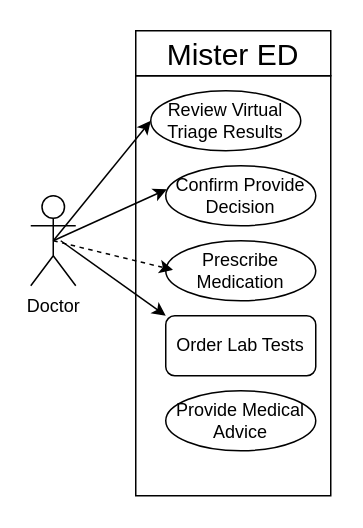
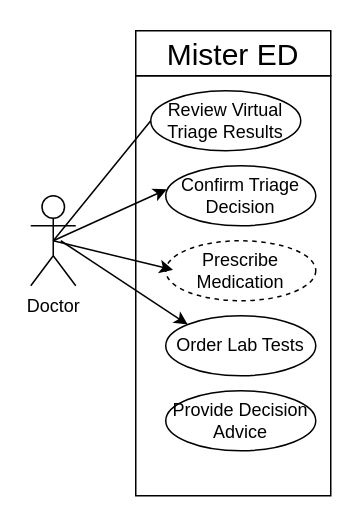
  <mxCell id="0" />
  <mxCell id="1" parent="0" />
  <mxCell id="2" value="" style="rounded=0;whiteSpace=wrap;html=1;" vertex="1" parent="1"><mxGeometry x="90" y="50" width="130" height="280" as="geometry" /></mxCell>
  <mxCell id="3" value="Doctor" style="shape=umlActor;verticalLabelPosition=bottom;verticalAlign=top;html=1;outlineConnect=0;" parent="1" vertex="1"><mxGeometry x="20" y="130" width="30" height="60" as="geometry" /></mxCell>
  <mxCell id="4" value="&lt;font style=&quot;font-size: 20px;&quot;&gt;Mister ED&lt;/font&gt;" style="rounded=0;whiteSpace=wrap;html=1;" parent="1" vertex="1"><mxGeometry x="90" y="20" width="130" height="30" as="geometry" /></mxCell>
- <mxCell id="5" value="Order Lab Tests" style="whiteSpace=wrap;html=1;rounded=1;" parent="1" vertex="1"><mxGeometry x="110" y="210" width="100" height="40" as="geometry" /></mxCell>
- <mxCell id="6" value="Provide Medical Advice" style="ellipse;whiteSpace=wrap;html=1;" parent="1" vertex="1"><mxGeometry x="110" y="260" width="100" height="40" as="geometry" /></mxCell>
- <mxCell id="7" value="Confirm Provide Decision" style="ellipse;whiteSpace=wrap;html=1;" parent="1" vertex="1"><mxGeometry x="110" y="110" width="100" height="40" as="geometry" /></mxCell>
+ <mxCell id="5" value="Order Lab Tests" style="ellipse;whiteSpace=wrap;html=1;" parent="1" vertex="1"><mxGeometry x="110" y="210" width="100" height="40" as="geometry" /></mxCell>
+ <mxCell id="6" value="Provide Decision Advice" style="ellipse;whiteSpace=wrap;html=1;" parent="1" vertex="1"><mxGeometry x="110" y="260" width="100" height="40" as="geometry" /></mxCell>
+ <mxCell id="7" value="Confirm Triage Decision" style="ellipse;whiteSpace=wrap;html=1;" parent="1" vertex="1"><mxGeometry x="110" y="110" width="100" height="40" as="geometry" /></mxCell>
  <mxCell id="8" value="Review Virtual Triage Results" style="ellipse;whiteSpace=wrap;html=1;" parent="1" vertex="1"><mxGeometry x="100" y="60" width="100" height="40" as="geometry" /></mxCell>
- <mxCell id="9" value="Prescribe Medication" style="ellipse;whiteSpace=wrap;html=1;" parent="1" vertex="1"><mxGeometry x="110" y="160" width="100" height="40" as="geometry" /></mxCell>
- <mxCell id="10" value="" style="endArrow=classic;html=1;rounded=0;entryX=0;entryY=0.5;entryDx=0;entryDy=0;exitX=0.5;exitY=0.5;exitDx=0;exitDy=0;exitPerimeter=0;" parent="1" source="3" target="8" edge="1"><mxGeometry relative="1" as="geometry"><mxPoint x="-20" y="180" as="sourcePoint" /><mxPoint x="80" y="180" as="targetPoint" /></mxGeometry></mxCell>
+ <mxCell id="9" value="Prescribe Medication" style="ellipse;whiteSpace=wrap;html=1;dashed=1;" parent="1" vertex="1"><mxGeometry x="110" y="160" width="100" height="40" as="geometry" /></mxCell>
+ <mxCell id="10" value="" style="endArrow=none;html=1;rounded=0;entryX=0;entryY=0.5;entryDx=0;entryDy=0;exitX=0.5;exitY=0.5;exitDx=0;exitDy=0;exitPerimeter=0;" parent="1" source="3" target="8" edge="1"><mxGeometry relative="1" as="geometry"><mxPoint x="-20" y="180" as="sourcePoint" /><mxPoint x="80" y="180" as="targetPoint" /></mxGeometry></mxCell>
  <mxCell id="11" value="" style="endArrow=classic;html=1;rounded=0;entryX=0.007;entryY=0.393;entryDx=0;entryDy=0;entryPerimeter=0;exitX=0.5;exitY=0.5;exitDx=0;exitDy=0;exitPerimeter=0;" parent="1" source="3" target="7" edge="1"><mxGeometry relative="1" as="geometry"><mxPoint x="40" y="170" as="sourcePoint" /><mxPoint x="130" y="159.72" as="targetPoint" /></mxGeometry></mxCell>
- <mxCell id="12" value="" style="endArrow=classic;html=1;rounded=0;entryX=0.048;entryY=0.485;entryDx=0;entryDy=0;entryPerimeter=0;exitX=0.5;exitY=0.5;exitDx=0;exitDy=0;exitPerimeter=0;dashed=1;" parent="1" source="3" target="9" edge="1"><mxGeometry relative="1" as="geometry"><mxPoint x="40" y="160" as="sourcePoint" /><mxPoint x="111" y="196" as="targetPoint" /></mxGeometry></mxCell>
+ <mxCell id="12" value="" style="endArrow=classic;html=1;rounded=0;entryX=0.048;entryY=0.485;entryDx=0;entryDy=0;entryPerimeter=0;exitX=0.5;exitY=0.5;exitDx=0;exitDy=0;exitPerimeter=0;" parent="1" source="3" target="9" edge="1"><mxGeometry relative="1" as="geometry"><mxPoint x="40" y="160" as="sourcePoint" /><mxPoint x="111" y="196" as="targetPoint" /></mxGeometry></mxCell>
  <mxCell id="13" value="" style="endArrow=classic;html=1;rounded=0;entryX=0;entryY=0;entryDx=0;entryDy=0;" parent="1" target="5" edge="1"><mxGeometry relative="1" as="geometry"><mxPoint x="40" y="160" as="sourcePoint" /><mxPoint x="115" y="279" as="targetPoint" /></mxGeometry></mxCell>
